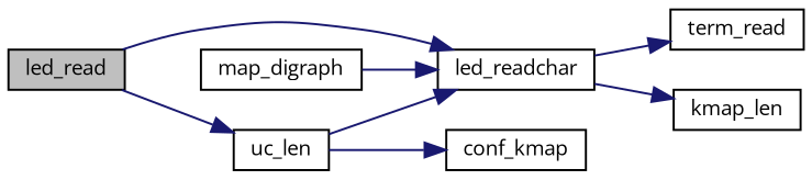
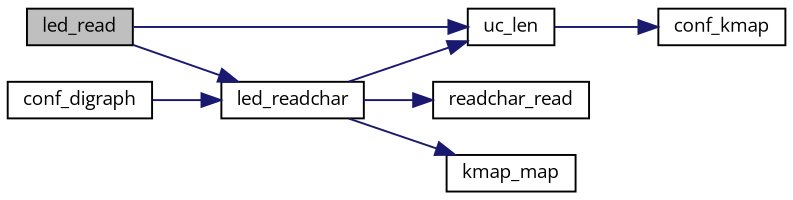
  digraph {
    fontname="Open Sans"
    rankdir=LR
    node [color=black fillcolor=white fontname="Open Sans" fontsize=10 shape=record style=filled]
    edge [color=midnightblue fontname="Open Sans" fontsize=10 labelfontname=Helvetica labelfontsize=10 style=solid]
    n1 [fillcolor=grey75 fontcolor=black height=0.2 label=led_read width=0.4]
    n2 [height=0.2 label=led_readchar width=0.4]
    n3 [height=0.2 label=uc_len width=0.4]
-   n4 [height=0.2 label=term_read width=0.4]
-   n5 [height=0.2 label=kmap_len width=0.4]
-   n6 [height=0.2 label=map_digraph width=0.4]
+   n4 [height=0.2 label=readchar_read width=0.4]
+   n5 [height=0.2 label=kmap_map width=0.4]
+   n6 [height=0.2 label=conf_digraph width=0.4]
    n7 [height=0.2 label=conf_kmap width=0.4]
    n1 -> n2
    n1 -> n3
-   n3 -> n2
+   n2 -> n3
    n2 -> n4
    n2 -> n5
    n3 -> n7
    n6 -> n2
  }
